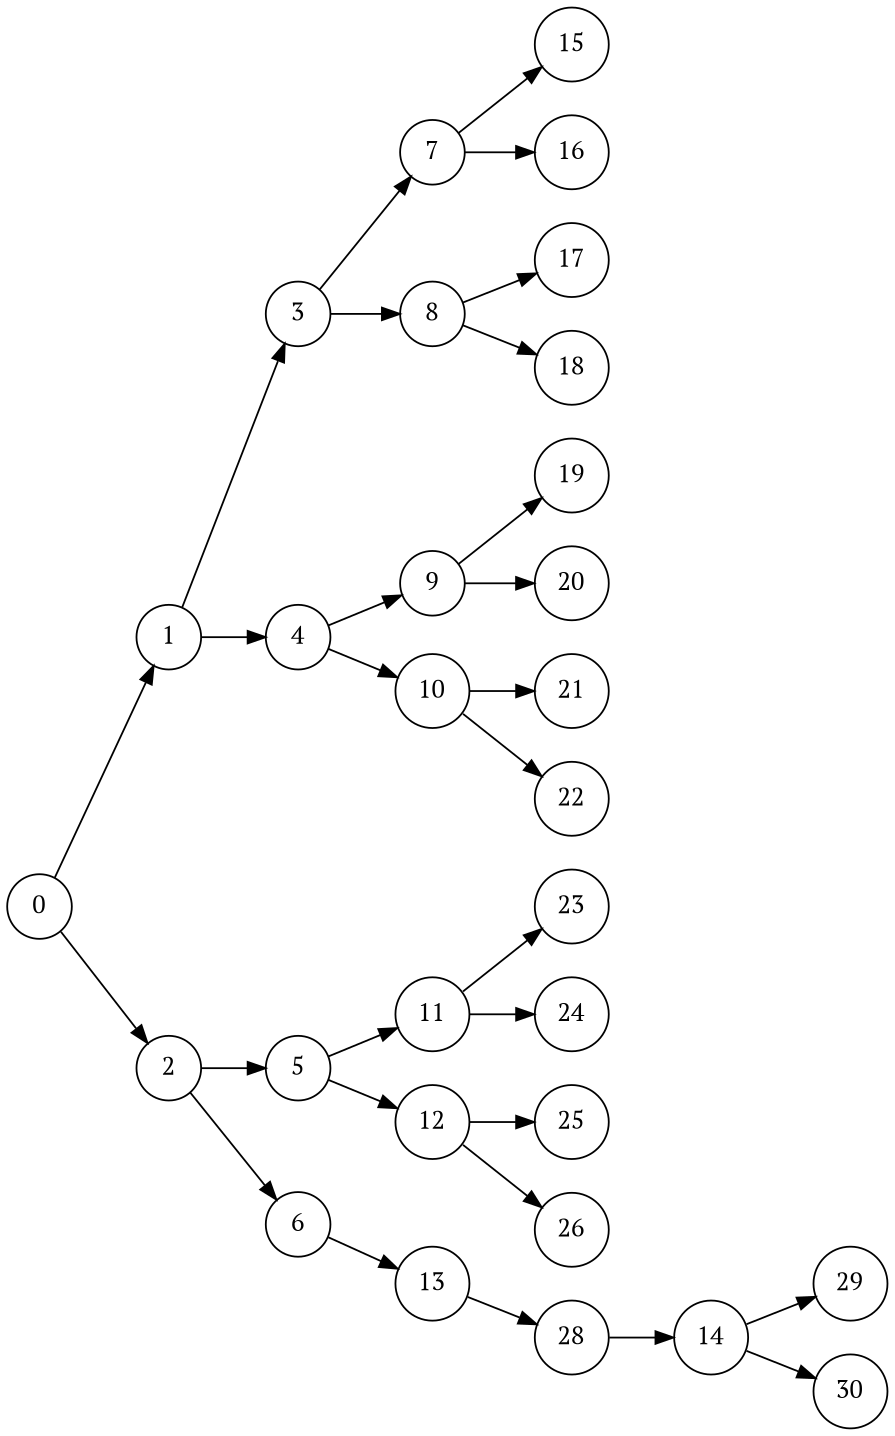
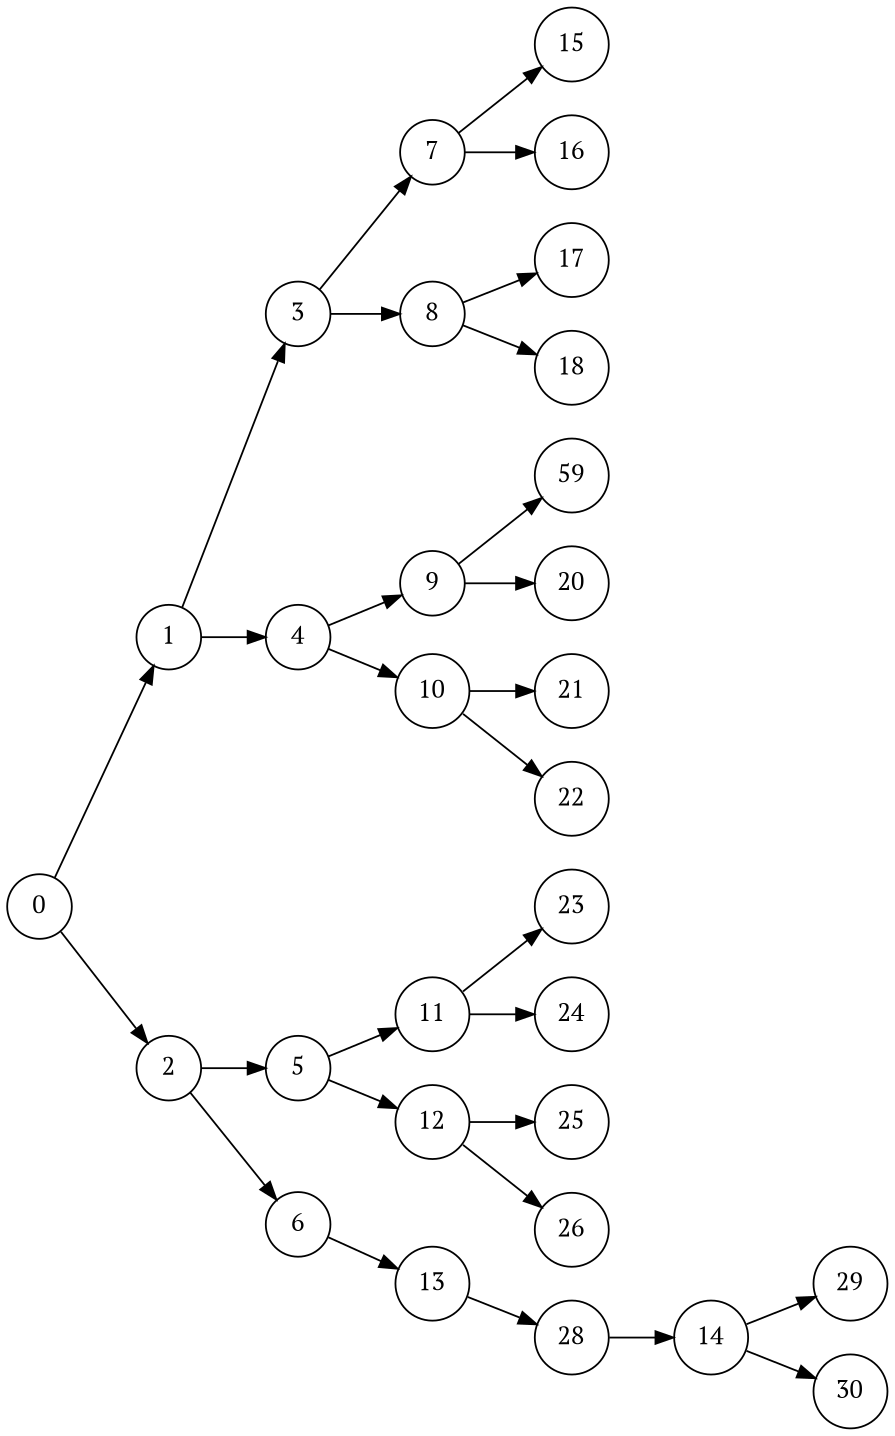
  digraph {
    fontname="PT Serif"
    rankdir=LR
    node [fontname="PT Serif" shape=circle]
    edge [fontname="PT Serif"]
    n1 [label=0]
    n2 [label=1]
    n3 [label=2]
    n4 [label=3]
    n5 [label=4]
    n6 [label=5]
    n7 [label=6]
    n8 [label=7]
    n9 [label=8]
    n10 [label=9]
    n11 [label=10]
    n12 [label=11]
    n13 [label=12]
    n14 [label=13]
    n15 [label=15]
    n16 [label=16]
    n17 [label=17]
    n18 [label=18]
-   n19 [label=19]
+   n19 [label=59]
    n20 [label=20]
    n21 [label=21]
    n22 [label=22]
    n23 [label=23]
    n24 [label=24]
    n25 [label=25]
    n26 [label=26]
    n27 [label=28]
    n28 [label=14]
    n29 [label=29]
    n30 [label=30]
    n1 -> n2
    n1 -> n3
    n2 -> n4
    n2 -> n5
    n3 -> n6
    n3 -> n7
    n4 -> n8
    n4 -> n9
    n5 -> n10
    n5 -> n11
    n6 -> n12
    n6 -> n13
    n7 -> n14
    n8 -> n15
    n8 -> n16
    n9 -> n17
    n9 -> n18
    n10 -> n19
    n10 -> n20
    n11 -> n21
    n11 -> n22
    n12 -> n23
    n12 -> n24
    n13 -> n25
    n13 -> n26
    n14 -> n27
    n27 -> n28
    n28 -> n29
    n28 -> n30
  }
